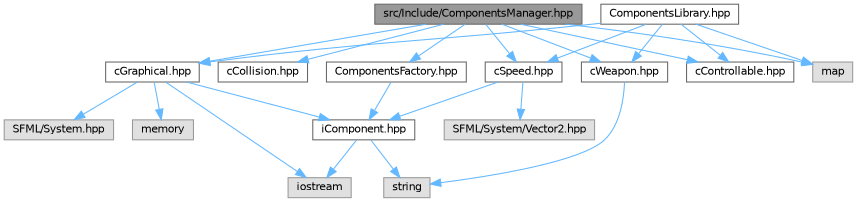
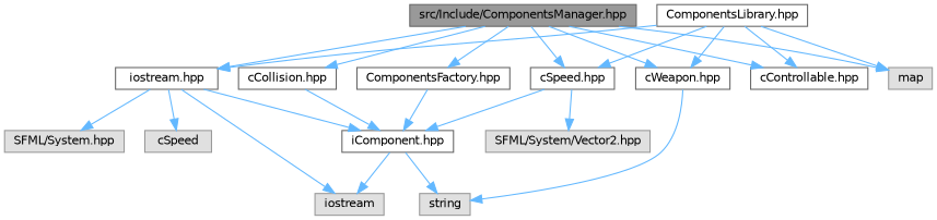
  digraph {
    node [color=grey40 fillcolor=white fontname=Helvetica fontsize=10 shape=box style=filled]
    edge [color=steelblue1 fontname=Helvetica fontsize=10 labelfontname=Helvetica labelfontsize=10 style=solid]
    n1 [color=gray40 fillcolor=grey60 fontcolor=black height=0.2 label="src/Include/ComponentsManager.hpp" width=0.4]
-   n2 [height=0.2 label="cGraphical.hpp" width=0.4]
+   n2 [height=0.2 label="iostream.hpp" width=0.4]
    n3 [height=0.2 label="cWeapon.hpp" width=0.4]
    n4 [height=0.2 label="cControllable.hpp" width=0.4]
    n5 [height=0.2 label="cCollision.hpp" width=0.4]
    n6 [height=0.2 label="cSpeed.hpp" width=0.4]
    n7 [height=0.2 label="ComponentsFactory.hpp" width=0.4]
    n8 [color=grey60 fillcolor="#E0E0E0" height=0.2 label=map width=0.4]
    n9 [color=grey60 fillcolor="#E0E0E0" height=0.2 label="SFML/System.hpp" width=0.4]
-   n10 [color=grey60 fillcolor="#E0E0E0" height=0.2 label=memory width=0.4]
+   n10 [color=grey60 fillcolor="#E0E0E0" height=0.2 label=cSpeed width=0.4]
    n11 [color=grey60 fillcolor="#E0E0E0" height=0.2 label=iostream width=0.4]
    n12 [height=0.2 label="iComponent.hpp" width=0.4]
    n13 [color=grey60 fillcolor="#E0E0E0" height=0.2 label=string width=0.4]
    n14 [color=grey60 fillcolor="#E0E0E0" height=0.2 label="SFML/System/Vector2.hpp" width=0.4]
    n15 [height=0.2 label="ComponentsLibrary.hpp" width=0.4]
    n1 -> n2
    n1 -> n3
    n1 -> n4
    n1 -> n5
    n1 -> n6
    n1 -> n7
    n1 -> n8
    n2 -> n9
    n2 -> n10
    n2 -> n11
    n2 -> n12
    n3 -> n13
+   n5 -> n12
    n6 -> n12
    n6 -> n14
    n7 -> n12
    n12 -> n11
    n12 -> n13
    n15 -> n2
    n15 -> n3
    n15 -> n4
    n15 -> n6
    n15 -> n8
  }
